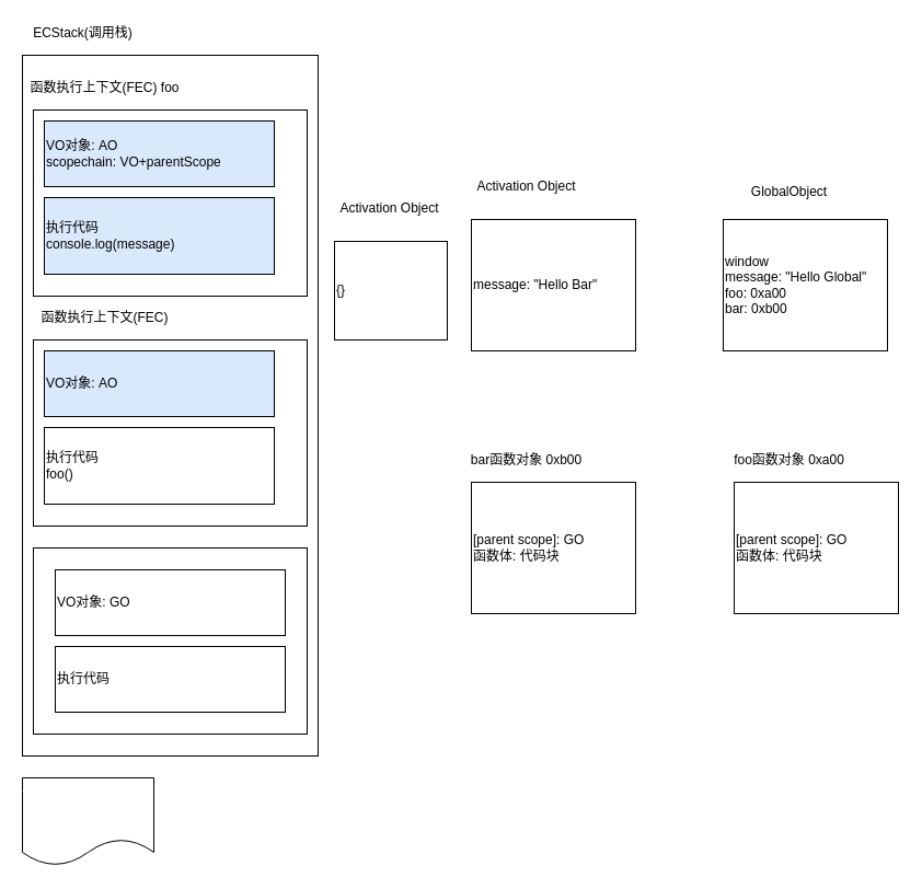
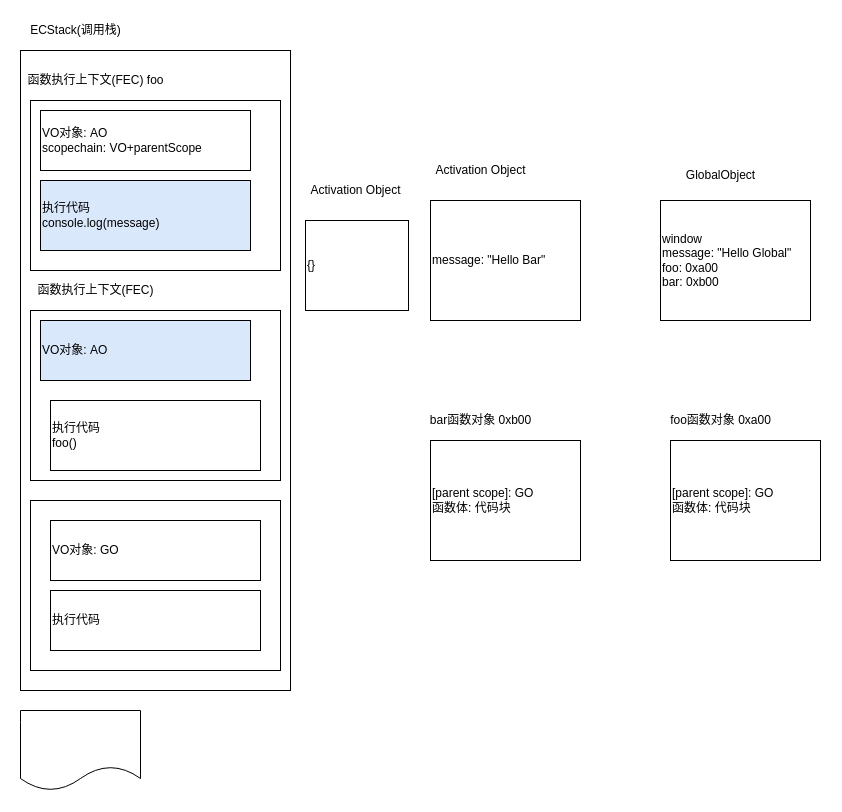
  <mxCell id="0" />
  <mxCell id="1" parent="0" />
  <mxCell id="2" value="" style="rounded=0;whiteSpace=wrap;html=1;" parent="1" vertex="1"><mxGeometry x="20" y="50" width="270" height="640" as="geometry" /></mxCell>
  <mxCell id="3" value="ECStack(调用栈)" style="text;html=1;align=center;verticalAlign=middle;resizable=0;points=[];autosize=1;strokeColor=none;" parent="1" vertex="1"><mxGeometry x="20" y="20" width="110" height="20" as="geometry" /></mxCell>
  <mxCell id="4" value="window&lt;br&gt;message: &quot;Hello Global&quot;&lt;br&gt;foo: 0xa00&lt;br&gt;bar: 0xb00" style="rounded=0;whiteSpace=wrap;html=1;align=left;" parent="1" vertex="1"><mxGeometry x="660" y="200" width="150" height="120" as="geometry" /></mxCell>
  <mxCell id="5" value="GlobalObject" style="text;html=1;align=center;verticalAlign=middle;resizable=0;points=[];autosize=1;strokeColor=none;" parent="1" vertex="1"><mxGeometry x="680" y="165" width="80" height="20" as="geometry" /></mxCell>
  <mxCell id="6" value="[parent scope]: GO&lt;br&gt;函数体: 代码块" style="rounded=0;whiteSpace=wrap;html=1;align=left;" parent="1" vertex="1"><mxGeometry x="670" y="440" width="150" height="120" as="geometry" /></mxCell>
  <mxCell id="7" value="foo函数对象 0xa00" style="text;html=1;align=center;verticalAlign=middle;resizable=0;points=[];autosize=1;strokeColor=none;" parent="1" vertex="1"><mxGeometry x="660" y="410" width="120" height="20" as="geometry" /></mxCell>
  <mxCell id="8" value="[parent scope]: GO&lt;br&gt;函数体: 代码块" style="rounded=0;whiteSpace=wrap;html=1;align=left;" parent="1" vertex="1"><mxGeometry x="430" y="440" width="150" height="120" as="geometry" /></mxCell>
  <mxCell id="9" value="bar函数对象 0xb00" style="text;html=1;align=center;verticalAlign=middle;resizable=0;points=[];autosize=1;strokeColor=none;" parent="1" vertex="1"><mxGeometry x="420" y="410" width="120" height="20" as="geometry" /></mxCell>
  <mxCell id="10" value="" style="rounded=0;whiteSpace=wrap;html=1;align=left;" parent="1" vertex="1"><mxGeometry x="30" y="500" width="250" height="170" as="geometry" /></mxCell>
  <mxCell id="11" value="VO对象: GO" style="rounded=0;whiteSpace=wrap;html=1;align=left;" parent="1" vertex="1"><mxGeometry x="50" y="520" width="210" height="60" as="geometry" /></mxCell>
  <mxCell id="12" value="执行代码" style="rounded=0;whiteSpace=wrap;html=1;align=left;" parent="1" vertex="1"><mxGeometry x="50" y="590" width="210" height="60" as="geometry" /></mxCell>
  <mxCell id="13" value="" style="rounded=0;whiteSpace=wrap;html=1;align=left;" parent="1" vertex="1"><mxGeometry x="30" y="310" width="250" height="170" as="geometry" /></mxCell>
  <mxCell id="14" value="函数执行上下文(FEC)" style="text;html=1;align=center;verticalAlign=middle;resizable=0;points=[];autosize=1;strokeColor=none;" parent="1" vertex="1"><mxGeometry x="30" y="280" width="130" height="20" as="geometry" /></mxCell>
  <mxCell id="15" value="VO对象: AO" style="rounded=0;whiteSpace=wrap;html=1;align=left;fillColor=#dae8fc;" parent="1" vertex="1"><mxGeometry x="40" y="320" width="210" height="60" as="geometry" /></mxCell>
  <mxCell id="16" value="message: &quot;Hello Bar&quot;" style="rounded=0;whiteSpace=wrap;html=1;align=left;" parent="1" vertex="1"><mxGeometry x="430" y="200" width="150" height="120" as="geometry" /></mxCell>
  <mxCell id="17" value="Activation Object" style="text;html=1;align=center;verticalAlign=middle;resizable=0;points=[];autosize=1;strokeColor=none;" parent="1" vertex="1"><mxGeometry x="425" y="160" width="110" height="20" as="geometry" /></mxCell>
- <mxCell id="18" value="执行代码&lt;br&gt;foo()" style="rounded=0;whiteSpace=wrap;html=1;align=left;" parent="1" vertex="1"><mxGeometry x="40" y="390" width="210" height="70" as="geometry" /></mxCell>
+ <mxCell id="18" value="执行代码&lt;br&gt;foo()" style="rounded=0;whiteSpace=wrap;html=1;align=left;" parent="1" vertex="1"><mxGeometry x="50" y="400" width="210" height="70" as="geometry" /></mxCell>
  <mxCell id="19" value="" style="rounded=0;whiteSpace=wrap;html=1;align=left;" parent="1" vertex="1"><mxGeometry x="30" y="100" width="250" height="170" as="geometry" /></mxCell>
  <mxCell id="20" value="函数执行上下文(FEC) foo" style="text;html=1;align=center;verticalAlign=middle;resizable=0;points=[];autosize=1;strokeColor=none;" parent="1" vertex="1"><mxGeometry x="20" y="70" width="150" height="20" as="geometry" /></mxCell>
- <mxCell id="21" value="VO对象: AO&lt;br&gt;scopechain: VO+parentScope" style="rounded=0;whiteSpace=wrap;html=1;align=left;fillColor=#dae8fc;" parent="1" vertex="1"><mxGeometry x="40" y="110" width="210" height="60" as="geometry" /></mxCell>
+ <mxCell id="21" value="VO对象: AO&lt;br&gt;scopechain: VO+parentScope" style="rounded=0;whiteSpace=wrap;html=1;align=left;" parent="1" vertex="1"><mxGeometry x="40" y="110" width="210" height="60" as="geometry" /></mxCell>
  <mxCell id="22" value="执行代码&lt;br&gt;console.log(message)" style="rounded=0;whiteSpace=wrap;html=1;align=left;fillColor=#dae8fc;" parent="1" vertex="1"><mxGeometry x="40" y="180" width="210" height="70" as="geometry" /></mxCell>
  <mxCell id="23" value="{}" style="rounded=0;whiteSpace=wrap;html=1;align=left;" parent="1" vertex="1"><mxGeometry x="305" y="220" width="103" height="90" as="geometry" /></mxCell>
  <mxCell id="24" value="Activation Object" style="text;html=1;align=center;verticalAlign=middle;resizable=0;points=[];autosize=1;strokeColor=none;" parent="1" vertex="1"><mxGeometry x="300" y="180" width="110" height="20" as="geometry" /></mxCell>
  <mxCell id="25" value="" style="shape=document;whiteSpace=wrap;html=1;boundedLbl=1;" parent="1" vertex="1"><mxGeometry x="20" y="710" width="120" height="80" as="geometry" /></mxCell>
